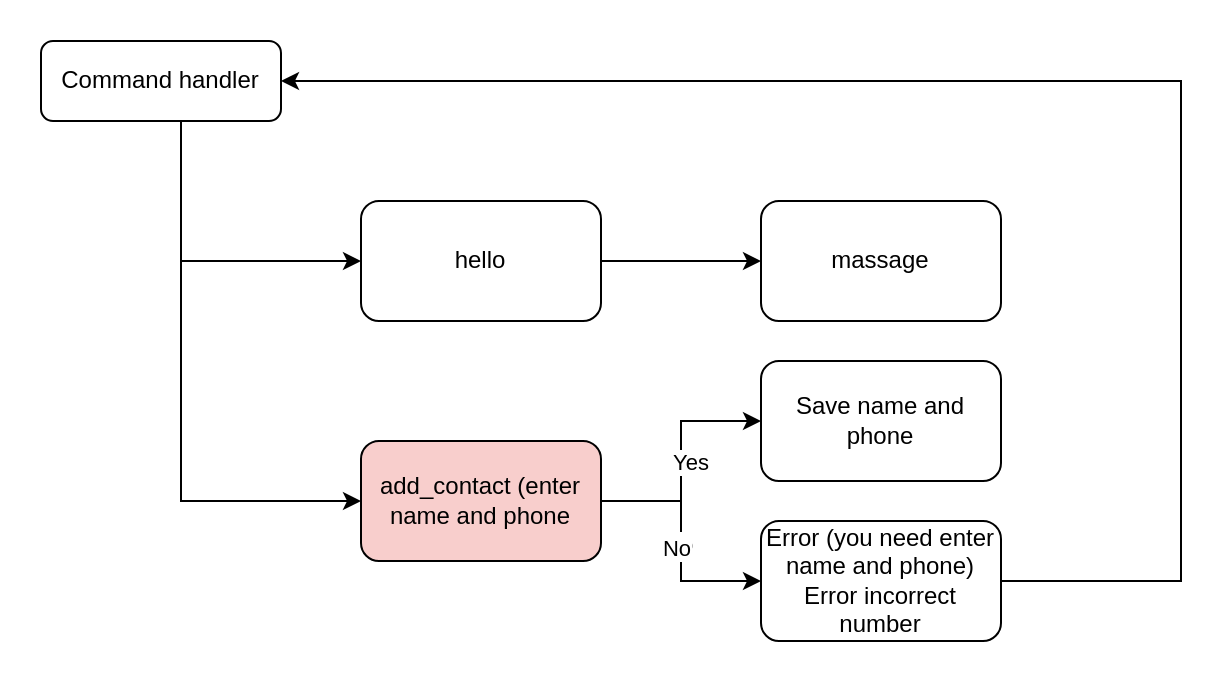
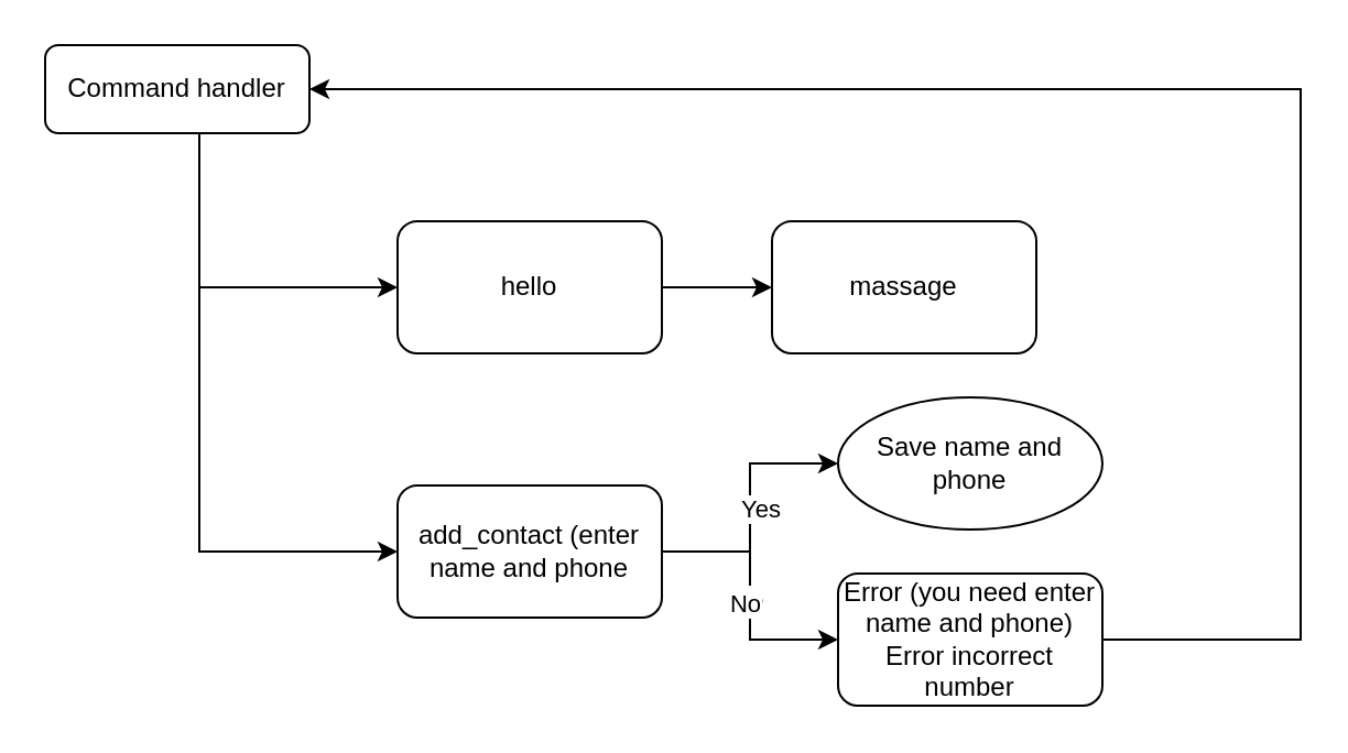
  <mxCell id="0" />
  <mxCell id="1" parent="0" />
  <mxCell id="2" value="" style="edgeStyle=orthogonalEdgeStyle;rounded=0;orthogonalLoop=1;jettySize=auto;html=1;entryX=0;entryY=0.5;entryDx=0;entryDy=0;" edge="1" parent="1" source="4" target="6"><mxGeometry relative="1" as="geometry"><Array as="points"><mxPoint x="90" y="130" /></Array></mxGeometry></mxCell>
  <mxCell id="3" value="" style="edgeStyle=orthogonalEdgeStyle;rounded=0;orthogonalLoop=1;jettySize=auto;html=1;" edge="1" parent="1" source="4" target="13"><mxGeometry relative="1" as="geometry"><Array as="points"><mxPoint x="90" y="250" /></Array></mxGeometry></mxCell>
  <mxCell id="4" value="Command handler" style="rounded=1;whiteSpace=wrap;html=1;fontSize=12;glass=0;strokeWidth=1;shadow=0;" parent="1" vertex="1"><mxGeometry x="20" y="20" width="120" height="40" as="geometry" /></mxCell>
  <mxCell id="5" value="" style="edgeStyle=orthogonalEdgeStyle;rounded=0;orthogonalLoop=1;jettySize=auto;html=1;" edge="1" parent="1" source="6" target="7"><mxGeometry relative="1" as="geometry" /></mxCell>
  <mxCell id="6" value="hello" style="whiteSpace=wrap;html=1;rounded=1;glass=0;strokeWidth=1;shadow=0;" vertex="1" parent="1"><mxGeometry x="180" y="100" width="120" height="60" as="geometry" /></mxCell>
- <mxCell id="7" value="massage" style="whiteSpace=wrap;html=1;rounded=1;glass=0;strokeWidth=1;shadow=0;" vertex="1" parent="1"><mxGeometry x="380" y="100" width="120" height="60" as="geometry" /></mxCell>
+ <mxCell id="7" value="massage" style="whiteSpace=wrap;html=1;rounded=1;glass=0;strokeWidth=1;shadow=0;" vertex="1" parent="1"><mxGeometry x="350" y="100" width="120" height="60" as="geometry" /></mxCell>
  <mxCell id="8" value="" style="edgeStyle=orthogonalEdgeStyle;rounded=0;orthogonalLoop=1;jettySize=auto;html=1;" edge="1" parent="1" source="13" target="14"><mxGeometry relative="1" as="geometry" /></mxCell>
  <mxCell id="9" value="Yes" style="edgeLabel;html=1;align=center;verticalAlign=middle;resizable=0;points=[];" vertex="1" connectable="0" parent="8"><mxGeometry y="-4" relative="1" as="geometry"><mxPoint as="offset" /></mxGeometry></mxCell>
  <mxCell id="10" value="" style="edgeStyle=orthogonalEdgeStyle;rounded=0;orthogonalLoop=1;jettySize=auto;html=1;" edge="1" parent="1" source="13" target="15"><mxGeometry relative="1" as="geometry" /></mxCell>
  <mxCell id="11" value="no" style="edgeLabel;html=1;align=center;verticalAlign=middle;resizable=0;points=[];" vertex="1" connectable="0" parent="10"><mxGeometry x="0.017" y="-1" relative="1" as="geometry"><mxPoint as="offset" /></mxGeometry></mxCell>
  <mxCell id="12" value="No" style="edgeLabel;html=1;align=center;verticalAlign=middle;resizable=0;points=[];" vertex="1" connectable="0" parent="10"><mxGeometry x="0.05" y="-3" relative="1" as="geometry"><mxPoint as="offset" /></mxGeometry></mxCell>
- <mxCell id="13" value="add_contact (enter name and phone" style="whiteSpace=wrap;html=1;rounded=1;glass=0;strokeWidth=1;shadow=0;fillColor=#f8cecc;" vertex="1" parent="1"><mxGeometry x="180" y="220" width="120" height="60" as="geometry" /></mxCell>
- <mxCell id="14" value="Save name and phone" style="whiteSpace=wrap;html=1;rounded=1;glass=0;strokeWidth=1;shadow=0;" vertex="1" parent="1"><mxGeometry x="380" y="180" width="120" height="60" as="geometry" /></mxCell>
+ <mxCell id="13" value="add_contact (enter name and phone" style="whiteSpace=wrap;html=1;rounded=1;glass=0;strokeWidth=1;shadow=0;" vertex="1" parent="1"><mxGeometry x="180" y="220" width="120" height="60" as="geometry" /></mxCell>
+ <mxCell id="14" value="Save name and phone" style="ellipse;whiteSpace=wrap;html=1;glass=0;strokeWidth=1;shadow=0;" vertex="1" parent="1"><mxGeometry x="380" y="180" width="120" height="60" as="geometry" /></mxCell>
  <mxCell id="15" value="Error (you need enter name and phone) Error incorrect number" style="whiteSpace=wrap;html=1;rounded=1;glass=0;strokeWidth=1;shadow=0;" vertex="1" parent="1"><mxGeometry x="380" y="260" width="120" height="60" as="geometry" /></mxCell>
  <mxCell id="16" value="" style="endArrow=classic;html=1;rounded=0;exitX=1;exitY=0.5;exitDx=0;exitDy=0;entryX=1;entryY=0.5;entryDx=0;entryDy=0;" edge="1" parent="1" source="15" target="4"><mxGeometry width="50" height="50" relative="1" as="geometry"><mxPoint x="370" y="300" as="sourcePoint" /><mxPoint x="420" y="250" as="targetPoint" /><Array as="points"><mxPoint x="590" y="290" /><mxPoint x="590" y="40" /></Array></mxGeometry></mxCell>
